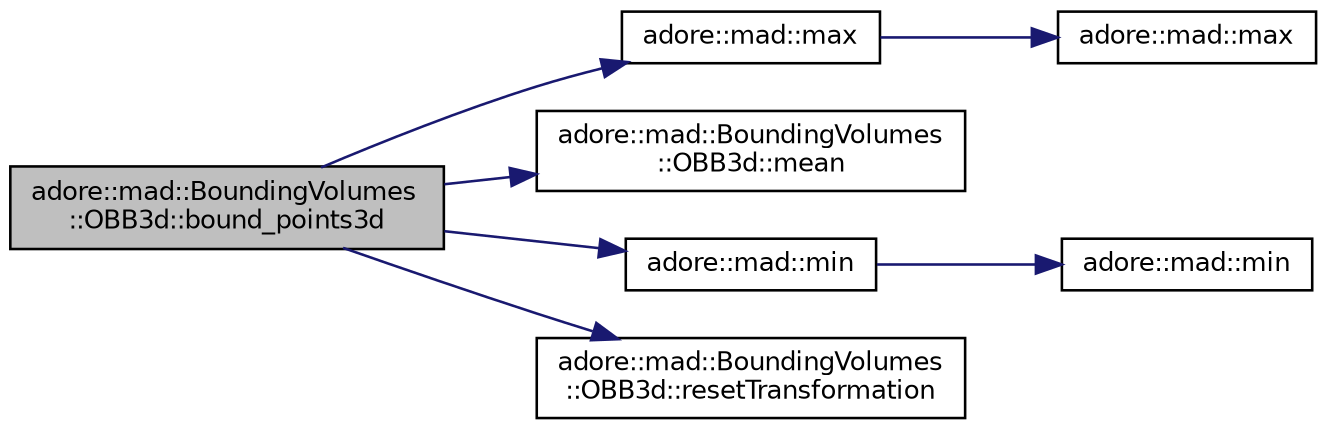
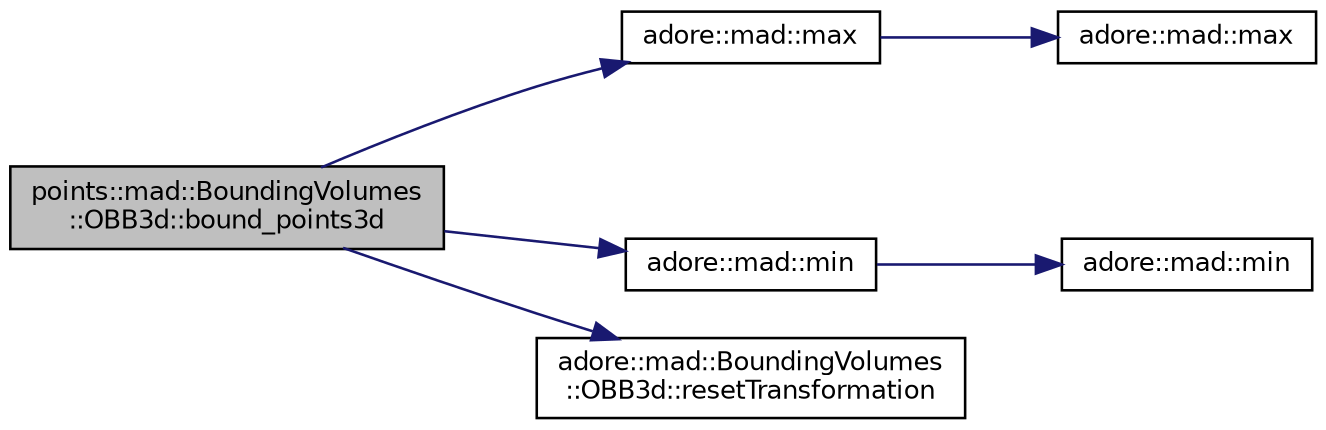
  digraph {
    rankdir=LR
    node [color=black fillcolor=white fontname=Helvetica fontsize=10 shape=record style=filled]
    edge [color=midnightblue fontname=Helvetica fontsize=10 labelfontname=Helvetica labelfontsize=10 style=solid]
-   n1 [fillcolor=grey75 fontcolor=black height=0.2 label="adore::mad::BoundingVolumes\l::OBB3d::bound_points3d" width=0.4]
+   n1 [fillcolor=grey75 fontcolor=black height=0.2 label="points::mad::BoundingVolumes\l::OBB3d::bound_points3d" width=0.4]
    n2 [height=0.2 label="adore::mad::max" width=0.4]
-   n3 [height=0.2 label="adore::mad::BoundingVolumes\l::OBB3d::mean" width=0.4]
    n4 [height=0.2 label="adore::mad::min" width=0.4]
    n5 [height=0.2 label="adore::mad::BoundingVolumes\l::OBB3d::resetTransformation" width=0.4]
    n6 [height=0.2 label="adore::mad::max" width=0.4]
    n7 [height=0.2 label="adore::mad::min" width=0.4]
    n1 -> n2
-   n1 -> n3
    n1 -> n4
    n1 -> n5
    n2 -> n6
    n4 -> n7
  }
